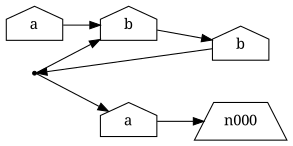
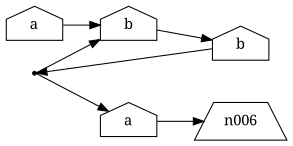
  digraph {
    fontname="Noto Serif"
    rankdir=LR
    node [fontname="Noto Serif" shape=house]
    edge [fontname="Noto Serif"]
-   n006 [shape=trapezium label=n000]
+   n006 [shape=trapezium]
    n004 [shape=point]
    n002 [label=b]
    n005 [label=a]
    n001 [label=a]
    n003 [label=b]
    n004 -> n002
    n004 -> n005
    n002 -> n003
    n005 -> n006
    n001 -> n002
    n003 -> n004
  }
